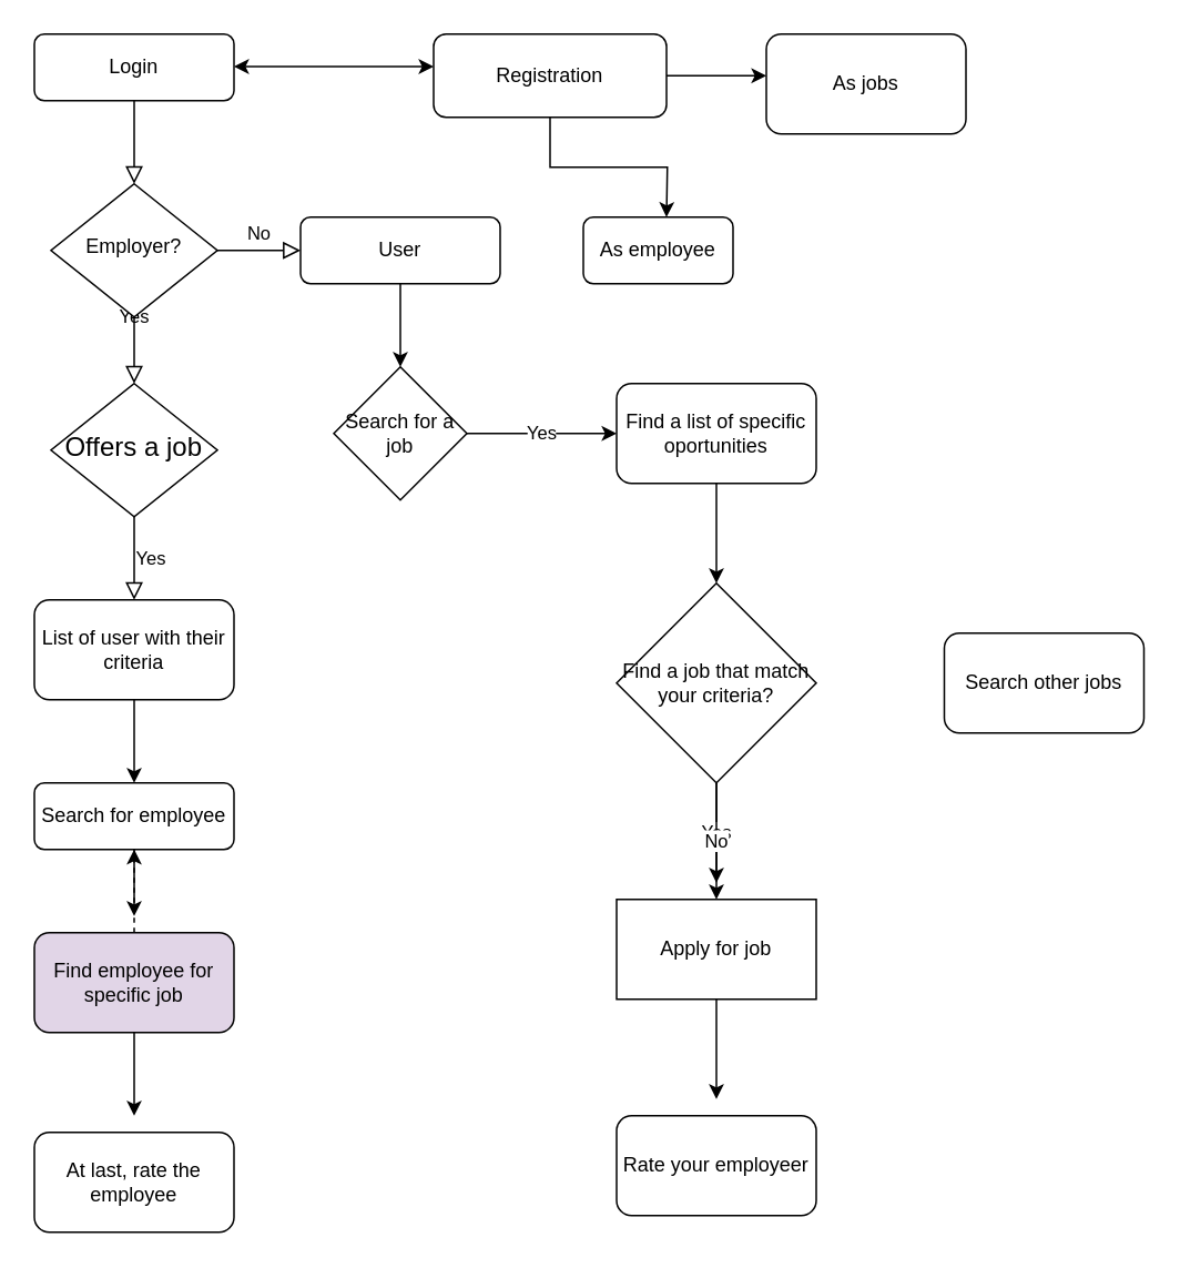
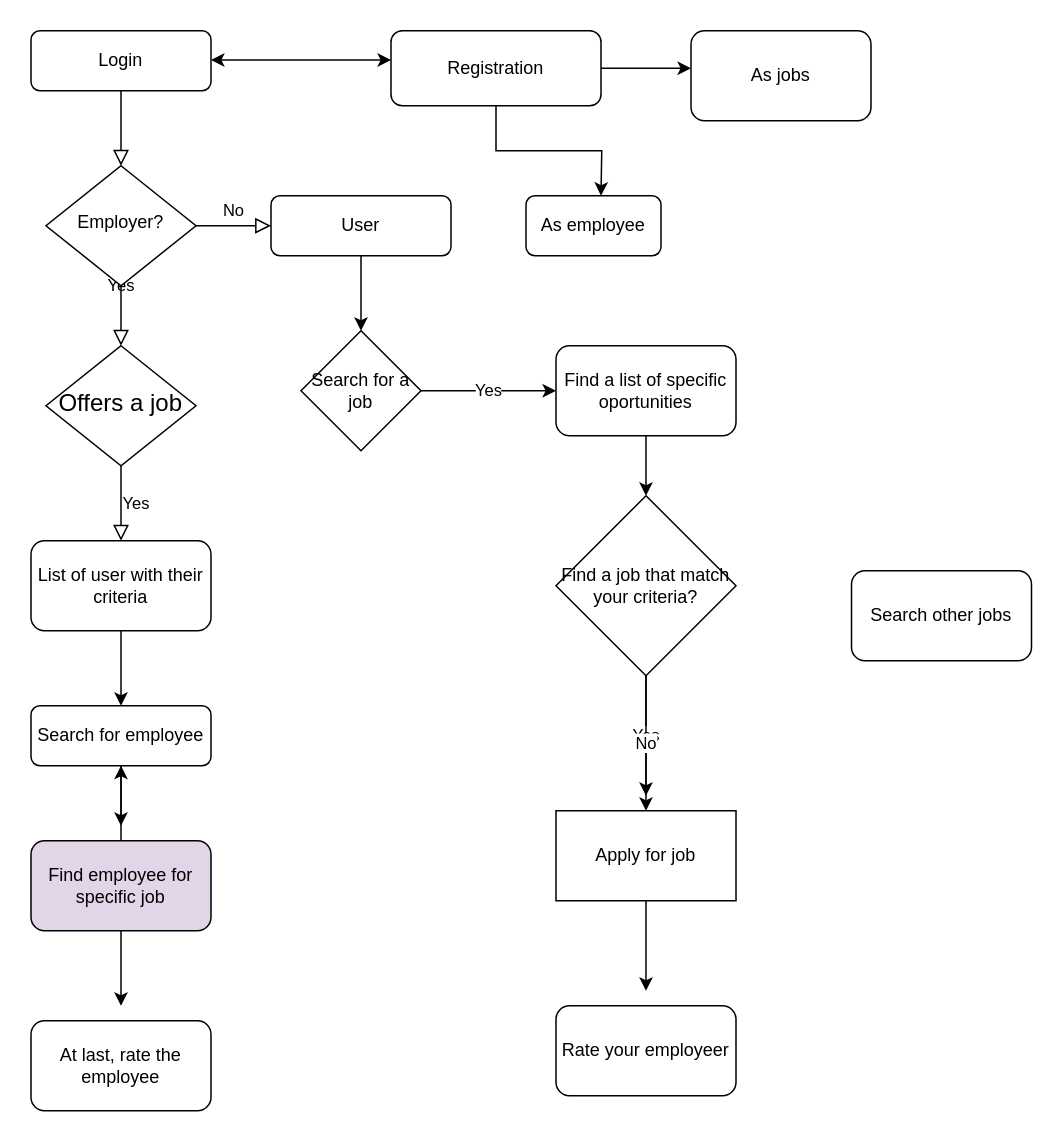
  <mxCell id="0" />
  <mxCell id="1" parent="0" />
  <mxCell id="2" value="" style="rounded=0;html=1;jettySize=auto;orthogonalLoop=1;fontSize=11;endArrow=block;endFill=0;endSize=8;strokeWidth=1;shadow=0;labelBackgroundColor=none;edgeStyle=orthogonalEdgeStyle;" parent="1" source="3" target="6" edge="1"><mxGeometry relative="1" as="geometry" /></mxCell>
  <mxCell id="3" value="Login" style="rounded=1;whiteSpace=wrap;html=1;fontSize=12;glass=0;strokeWidth=1;shadow=0;" parent="1" vertex="1"><mxGeometry x="20" y="20" width="120" height="40" as="geometry" /></mxCell>
  <mxCell id="4" value="Yes" style="rounded=0;html=1;jettySize=auto;orthogonalLoop=1;fontSize=11;endArrow=block;endFill=0;endSize=8;strokeWidth=1;shadow=0;labelBackgroundColor=none;edgeStyle=orthogonalEdgeStyle;" parent="1" source="6" edge="1"><mxGeometry y="20" relative="1" as="geometry"><mxPoint as="offset" /><mxPoint x="80" y="230" as="targetPoint" /></mxGeometry></mxCell>
  <mxCell id="5" value="No" style="edgeStyle=orthogonalEdgeStyle;rounded=0;html=1;jettySize=auto;orthogonalLoop=1;fontSize=11;endArrow=block;endFill=0;endSize=8;strokeWidth=1;shadow=0;labelBackgroundColor=none;" parent="1" source="6" target="7" edge="1"><mxGeometry y="10" relative="1" as="geometry"><mxPoint as="offset" /></mxGeometry></mxCell>
  <mxCell id="6" value="Employer?" style="rhombus;whiteSpace=wrap;html=1;shadow=0;fontFamily=Helvetica;fontSize=12;align=center;strokeWidth=1;spacing=6;spacingTop=-4;" parent="1" vertex="1"><mxGeometry x="30" y="110" width="100" height="80" as="geometry" /></mxCell>
  <mxCell id="7" value="User" style="rounded=1;whiteSpace=wrap;html=1;fontSize=12;glass=0;strokeWidth=1;shadow=0;" parent="1" vertex="1"><mxGeometry x="180" y="130" width="120" height="40" as="geometry" /></mxCell>
  <mxCell id="8" value="Yes" style="edgeStyle=orthogonalEdgeStyle;rounded=0;html=1;jettySize=auto;orthogonalLoop=1;fontSize=11;endArrow=block;endFill=0;endSize=8;strokeWidth=1;shadow=0;labelBackgroundColor=none;" parent="1" edge="1"><mxGeometry y="10" relative="1" as="geometry"><mxPoint as="offset" /><mxPoint x="80" y="310" as="sourcePoint" /><mxPoint x="80" y="360" as="targetPoint" /></mxGeometry></mxCell>
  <mxCell id="9" value="&lt;font size=&quot;3&quot;&gt;Offers a job&lt;/font&gt;" style="rhombus;whiteSpace=wrap;html=1;shadow=0;fontFamily=Helvetica;fontSize=12;align=center;strokeWidth=1;spacing=6;spacingTop=-4;" parent="1" vertex="1"><mxGeometry x="30" y="230" width="100" height="80" as="geometry" /></mxCell>
  <mxCell id="10" style="edgeStyle=orthogonalEdgeStyle;rounded=0;orthogonalLoop=1;jettySize=auto;html=1;" edge="1" parent="1" source="11"><mxGeometry relative="1" as="geometry"><mxPoint x="80" y="550" as="targetPoint" /></mxGeometry></mxCell>
  <mxCell id="11" value="Search for employee" style="rounded=1;whiteSpace=wrap;html=1;fontSize=12;glass=0;strokeWidth=1;shadow=0;" parent="1" vertex="1"><mxGeometry x="20" y="470" width="120" height="40" as="geometry" /></mxCell>
  <mxCell id="12" value="" style="endArrow=classic;startArrow=classic;html=1;" edge="1" parent="1"><mxGeometry width="50" height="50" relative="1" as="geometry"><mxPoint x="140" y="39.5" as="sourcePoint" /><mxPoint x="260" y="39.5" as="targetPoint" /></mxGeometry></mxCell>
  <mxCell id="13" style="edgeStyle=orthogonalEdgeStyle;rounded=0;orthogonalLoop=1;jettySize=auto;html=1;" edge="1" parent="1" source="15"><mxGeometry relative="1" as="geometry"><mxPoint x="400" y="130" as="targetPoint" /></mxGeometry></mxCell>
  <mxCell id="14" style="edgeStyle=orthogonalEdgeStyle;rounded=0;orthogonalLoop=1;jettySize=auto;html=1;" edge="1" parent="1" source="15"><mxGeometry relative="1" as="geometry"><mxPoint x="460" y="45" as="targetPoint" /></mxGeometry></mxCell>
  <mxCell id="15" value="Registration" style="rounded=1;whiteSpace=wrap;html=1;" vertex="1" parent="1"><mxGeometry x="260" y="20" width="140" height="50" as="geometry" /></mxCell>
  <mxCell id="16" value="Search for a job" style="rhombus;whiteSpace=wrap;html=1;" vertex="1" parent="1"><mxGeometry x="200" y="220" width="80" height="80" as="geometry" /></mxCell>
  <mxCell id="17" value="" style="endArrow=classic;html=1;entryX=0.5;entryY=0;entryDx=0;entryDy=0;" edge="1" parent="1" target="16"><mxGeometry width="50" height="50" relative="1" as="geometry"><mxPoint x="240" y="170" as="sourcePoint" /><mxPoint x="290" y="120" as="targetPoint" /></mxGeometry></mxCell>
  <mxCell id="18" value="Yes" style="endArrow=classic;html=1;" edge="1" parent="1"><mxGeometry width="50" height="50" relative="1" as="geometry"><mxPoint x="280" y="260" as="sourcePoint" /><mxPoint x="370" y="260" as="targetPoint" /></mxGeometry></mxCell>
  <mxCell id="19" style="edgeStyle=orthogonalEdgeStyle;rounded=0;orthogonalLoop=1;jettySize=auto;html=1;" edge="1" parent="1" source="20" target="27"><mxGeometry relative="1" as="geometry"><mxPoint x="430" y="350" as="targetPoint" /></mxGeometry></mxCell>
  <mxCell id="20" value="Find a list of specific oportunities" style="rounded=1;whiteSpace=wrap;html=1;" vertex="1" parent="1"><mxGeometry x="370" y="230" width="120" height="60" as="geometry" /></mxCell>
  <mxCell id="21" style="edgeStyle=orthogonalEdgeStyle;rounded=0;orthogonalLoop=1;jettySize=auto;html=1;exitX=0.5;exitY=1;exitDx=0;exitDy=0;" edge="1" parent="1" source="23"><mxGeometry relative="1" as="geometry"><mxPoint x="80" y="670" as="targetPoint" /></mxGeometry></mxCell>
- <mxCell id="22" value="" style="edgeStyle=orthogonalEdgeStyle;rounded=0;orthogonalLoop=1;jettySize=auto;html=1;dashed=1;" edge="1" parent="1" source="23" target="11"><mxGeometry relative="1" as="geometry"><Array as="points"><mxPoint x="80" y="550" /><mxPoint x="80" y="550" /></Array></mxGeometry></mxCell>
+ <mxCell id="22" value="" style="edgeStyle=orthogonalEdgeStyle;rounded=0;orthogonalLoop=1;jettySize=auto;html=1;" edge="1" parent="1" source="23" target="11"><mxGeometry relative="1" as="geometry"><Array as="points"><mxPoint x="80" y="550" /><mxPoint x="80" y="550" /></Array></mxGeometry></mxCell>
  <mxCell id="23" value="Find employee for specific job" style="rounded=1;whiteSpace=wrap;html=1;fillColor=#e1d5e7;" vertex="1" parent="1"><mxGeometry x="20" y="560" width="120" height="60" as="geometry" /></mxCell>
  <mxCell id="24" value="At last, rate the employee" style="rounded=1;whiteSpace=wrap;html=1;" vertex="1" parent="1"><mxGeometry x="20" y="680" width="120" height="60" as="geometry" /></mxCell>
  <mxCell id="25" value="Yes" style="edgeStyle=orthogonalEdgeStyle;rounded=0;orthogonalLoop=1;jettySize=auto;html=1;" edge="1" parent="1" source="27"><mxGeometry relative="1" as="geometry"><mxPoint x="430" y="530" as="targetPoint" /></mxGeometry></mxCell>
  <mxCell id="26" value="No" style="edgeStyle=orthogonalEdgeStyle;rounded=0;orthogonalLoop=1;jettySize=auto;html=1;" edge="1" parent="1" source="27" target="29"><mxGeometry relative="1" as="geometry"><mxPoint x="550" y="410" as="targetPoint" /></mxGeometry></mxCell>
- <mxCell id="27" value="Find a job that match your criteria?" style="rhombus;whiteSpace=wrap;html=1;" vertex="1" parent="1"><mxGeometry x="370" y="350" width="120" height="120" as="geometry" /></mxCell>
+ <mxCell id="27" value="Find a job that match your criteria?" style="rhombus;whiteSpace=wrap;html=1;" vertex="1" parent="1"><mxGeometry x="370" y="330" width="120" height="120" as="geometry" /></mxCell>
  <mxCell id="28" style="edgeStyle=orthogonalEdgeStyle;rounded=0;orthogonalLoop=1;jettySize=auto;html=1;" edge="1" parent="1" source="29"><mxGeometry relative="1" as="geometry"><mxPoint x="430" y="660" as="targetPoint" /></mxGeometry></mxCell>
  <mxCell id="29" value="Apply for job" style="rounded=0;whiteSpace=wrap;html=1;" vertex="1" parent="1"><mxGeometry x="370" y="540" width="120" height="60" as="geometry" /></mxCell>
  <mxCell id="30" value="Search other jobs" style="rounded=1;whiteSpace=wrap;html=1;" vertex="1" parent="1"><mxGeometry x="567" y="380" width="120" height="60" as="geometry" /></mxCell>
  <mxCell id="31" value="Rate your employeer" style="rounded=1;whiteSpace=wrap;html=1;" vertex="1" parent="1"><mxGeometry x="370" y="670" width="120" height="60" as="geometry" /></mxCell>
  <mxCell id="32" value="As employee" style="rounded=1;whiteSpace=wrap;html=1;" vertex="1" parent="1"><mxGeometry x="350" y="130" width="90" height="40" as="geometry" /></mxCell>
  <mxCell id="33" value="As jobs" style="rounded=1;whiteSpace=wrap;html=1;" vertex="1" parent="1"><mxGeometry x="460" y="20" width="120" height="60" as="geometry" /></mxCell>
  <mxCell id="34" style="edgeStyle=orthogonalEdgeStyle;rounded=0;orthogonalLoop=1;jettySize=auto;html=1;entryX=0.5;entryY=0;entryDx=0;entryDy=0;" edge="1" parent="1" source="35" target="11"><mxGeometry relative="1" as="geometry"><mxPoint x="80" y="460" as="targetPoint" /></mxGeometry></mxCell>
  <mxCell id="35" value="List of user with their criteria" style="rounded=1;whiteSpace=wrap;html=1;" vertex="1" parent="1"><mxGeometry x="20" y="360" width="120" height="60" as="geometry" /></mxCell>
